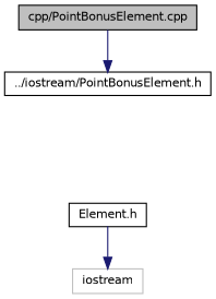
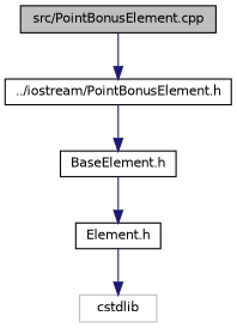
  digraph {
    node [color=black fillcolor=white fontname=Helvetica fontsize=10 shape=record style=filled]
    edge [color=midnightblue fontname=Helvetica fontsize=10 labelfontname=Helvetica labelfontsize=10 style=solid]
-   n1 [fillcolor=grey75 fontcolor=black height=0.2 label="cpp/PointBonusElement.cpp" width=0.4]
+   n1 [fillcolor=grey75 fontcolor=black height=0.2 label="src/PointBonusElement.cpp" width=0.4]
    n2 [height=0.2 label="../iostream/PointBonusElement.h" width=0.4]
+   n3 [height=0.2 label="BaseElement.h" width=0.4]
    n4 [height=0.2 label="Element.h" width=0.4]
-   n5 [color=grey75 height=0.2 label=iostream width=0.4]
+   n5 [color=grey75 height=0.2 label=cstdlib width=0.4]
    n1 -> n2
+   n2 -> n3
+   n3 -> n4
    n4 -> n5
  }
